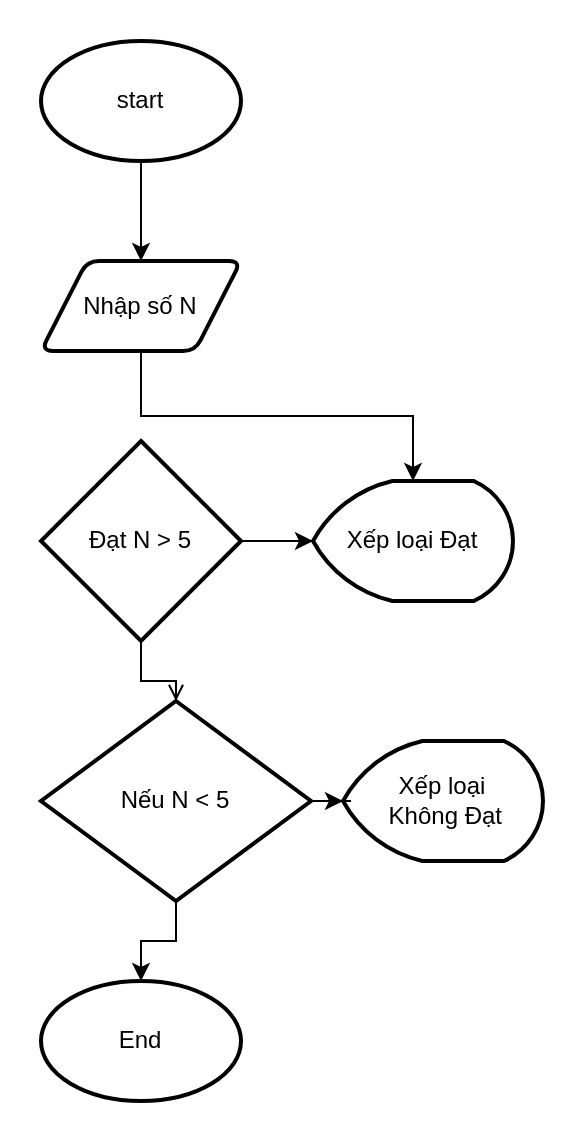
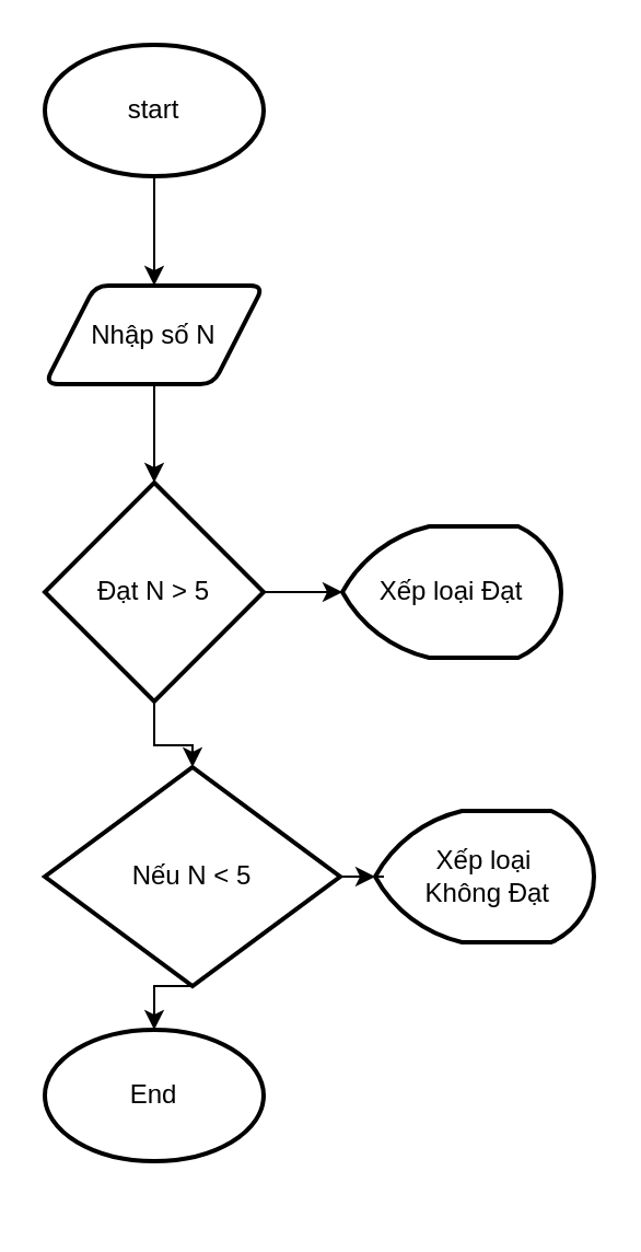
  <mxCell id="0" />
  <mxCell id="1" parent="0" />
  <mxCell id="2" style="edgeStyle=orthogonalEdgeStyle;rounded=0;orthogonalLoop=1;jettySize=auto;html=1;exitX=0.5;exitY=1;exitDx=0;exitDy=0;exitPerimeter=0;entryX=0.5;entryY=0;entryDx=0;entryDy=0;" edge="1" parent="1" source="3" target="4"><mxGeometry relative="1" as="geometry" /></mxCell>
  <mxCell id="3" value="start" style="strokeWidth=2;html=1;shape=mxgraph.flowchart.start_1;whiteSpace=wrap;" vertex="1" parent="1"><mxGeometry x="20" y="20" width="100" height="60" as="geometry" /></mxCell>
  <mxCell id="4" value="Nhập số N" style="shape=parallelogram;html=1;strokeWidth=2;perimeter=parallelogramPerimeter;whiteSpace=wrap;rounded=1;arcSize=12;size=0.23;" vertex="1" parent="1"><mxGeometry x="20" y="130" width="100" height="45" as="geometry" /></mxCell>
  <mxCell id="5" value="Đạt N &amp;gt; 5" style="strokeWidth=2;html=1;shape=mxgraph.flowchart.decision;whiteSpace=wrap;" vertex="1" parent="1"><mxGeometry x="20" y="220" width="100" height="100" as="geometry" /></mxCell>
- <mxCell id="6" style="edgeStyle=orthogonalEdgeStyle;rounded=0;orthogonalLoop=1;jettySize=auto;html=1;exitX=0.5;exitY=1;exitDx=0;exitDy=0;" edge="1" parent="1" source="4" target="7"><mxGeometry relative="1" as="geometry" /></mxCell>
+ <mxCell id="6" style="edgeStyle=orthogonalEdgeStyle;rounded=0;orthogonalLoop=1;jettySize=auto;html=1;exitX=0.5;exitY=1;exitDx=0;exitDy=0;entryX=0.5;entryY=0;entryDx=0;entryDy=0;entryPerimeter=0;" edge="1" parent="1" source="4" target="5"><mxGeometry relative="1" as="geometry" /></mxCell>
  <mxCell id="7" value="Xếp loại Đạt" style="strokeWidth=2;html=1;shape=mxgraph.flowchart.display;whiteSpace=wrap;" vertex="1" parent="1"><mxGeometry x="156" y="240" width="100" height="60" as="geometry" /></mxCell>
  <mxCell id="8" style="edgeStyle=orthogonalEdgeStyle;rounded=0;orthogonalLoop=1;jettySize=auto;html=1;exitX=1;exitY=0.5;exitDx=0;exitDy=0;exitPerimeter=0;entryX=0;entryY=0.5;entryDx=0;entryDy=0;entryPerimeter=0;" edge="1" parent="1" source="5" target="7"><mxGeometry relative="1" as="geometry" /></mxCell>
  <mxCell id="9" value="Xếp loại&lt;div&gt;&amp;nbsp;Không Đạt&lt;/div&gt;" style="strokeWidth=2;html=1;shape=mxgraph.flowchart.display;whiteSpace=wrap;direction=east;" vertex="1" parent="1"><mxGeometry x="171" y="370" width="100" height="60" as="geometry" /></mxCell>
  <mxCell id="10" style="edgeStyle=orthogonalEdgeStyle;rounded=0;orthogonalLoop=1;jettySize=auto;html=1;exitX=1;exitY=0.5;exitDx=0;exitDy=0;exitPerimeter=0;" edge="1" parent="1" source="11" target="9"><mxGeometry relative="1" as="geometry" /></mxCell>
  <mxCell id="11" value="Nếu N &amp;lt; 5" style="strokeWidth=2;html=1;shape=mxgraph.flowchart.decision;whiteSpace=wrap;" vertex="1" parent="1"><mxGeometry x="20" y="350" width="135" height="100" as="geometry" /></mxCell>
- <mxCell id="12" style="edgeStyle=orthogonalEdgeStyle;rounded=0;orthogonalLoop=1;jettySize=auto;html=1;entryX=0.5;entryY=0;entryDx=0;entryDy=0;entryPerimeter=0;endArrow=open;" edge="1" parent="1" source="5" target="11"><mxGeometry relative="1" as="geometry" /></mxCell>
- <mxCell id="13" value="End" style="strokeWidth=2;html=1;shape=mxgraph.flowchart.start_1;whiteSpace=wrap;" vertex="1" parent="1"><mxGeometry x="20" y="490" width="100" height="60" as="geometry" /></mxCell>
+ <mxCell id="12" style="edgeStyle=orthogonalEdgeStyle;rounded=0;orthogonalLoop=1;jettySize=auto;html=1;entryX=0.5;entryY=0;entryDx=0;entryDy=0;entryPerimeter=0;" edge="1" parent="1" source="5" target="11"><mxGeometry relative="1" as="geometry" /></mxCell>
+ <mxCell id="13" value="End" style="strokeWidth=2;html=1;shape=mxgraph.flowchart.start_1;whiteSpace=wrap;" vertex="1" parent="1"><mxGeometry x="20" y="470" width="100" height="60" as="geometry" /></mxCell>
  <mxCell id="14" style="edgeStyle=orthogonalEdgeStyle;rounded=0;orthogonalLoop=1;jettySize=auto;html=1;exitX=0.5;exitY=1;exitDx=0;exitDy=0;exitPerimeter=0;entryX=0.5;entryY=0;entryDx=0;entryDy=0;entryPerimeter=0;" edge="1" parent="1" source="11" target="13"><mxGeometry relative="1" as="geometry" /></mxCell>
